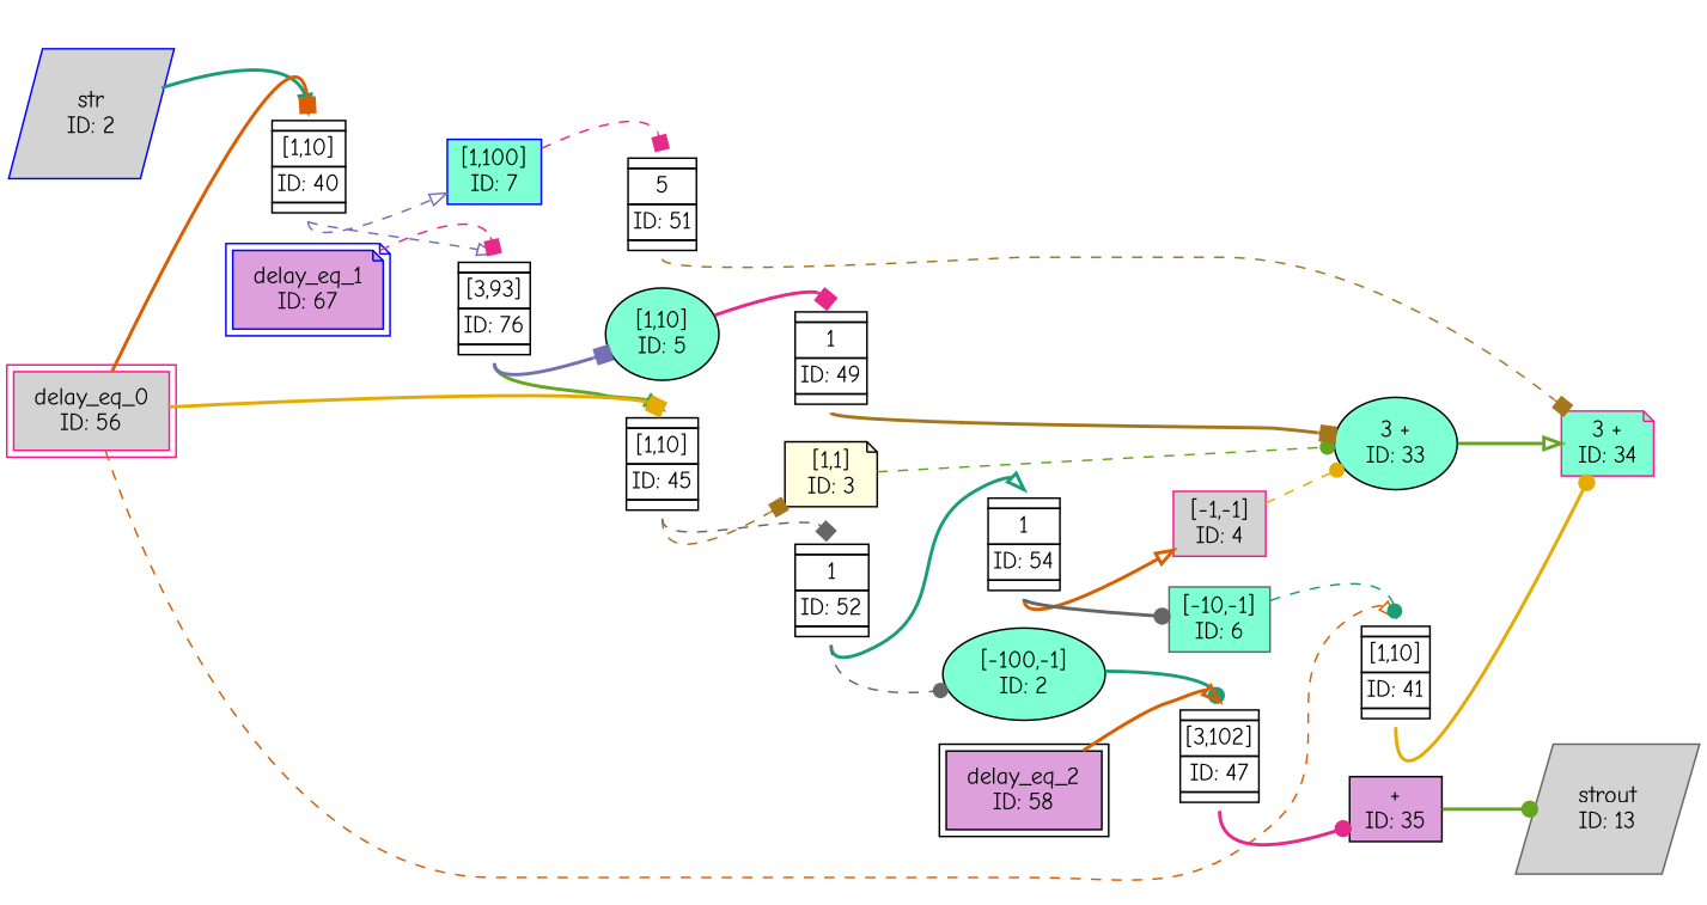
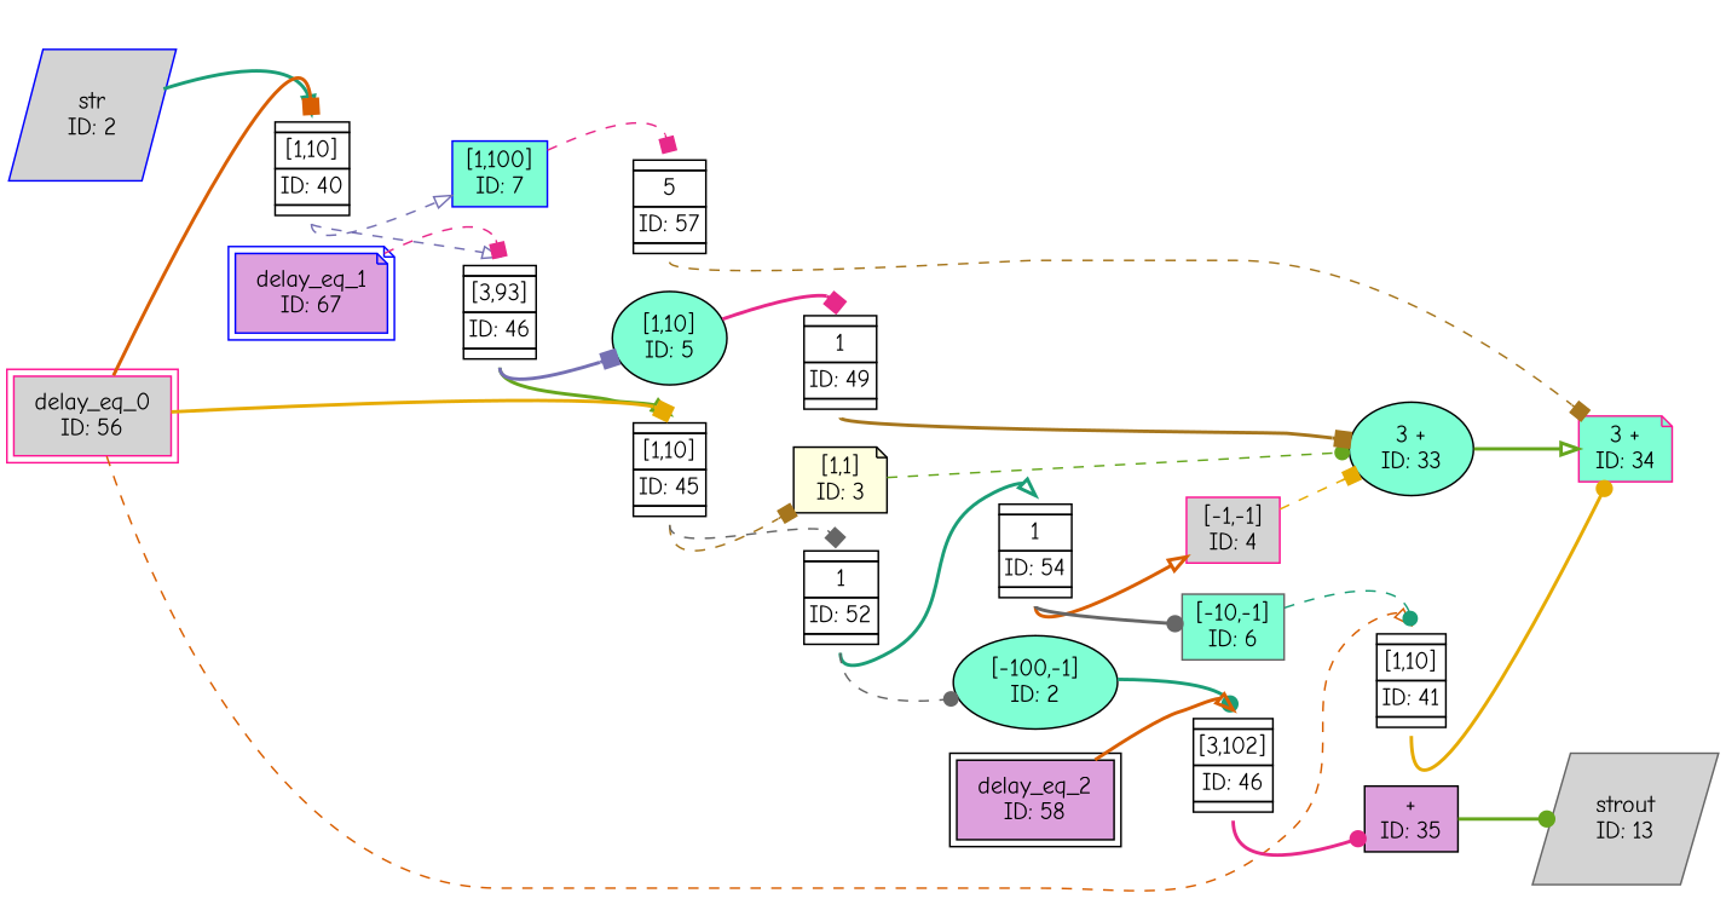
  digraph {
    fontname="Comic Neue"
    rankdir=LR
    node [fontname="Comic Neue" shape=plaintext style=filled]
    edge [arrowhead=box color="/dark28/1" fontname="Comic Neue" photon_data="EDGE,SrcNode:56,SrcNodePort:delay_eq_0" style=bold]
    n1 [color=blue fillcolor=lightgrey label="str\nID: 2" shape=parallelogram]
    n2 [label=<<TABLE BORDER="0" CELLSPACING="0" CELLBORDER="1"> <TR><TD></TD></TR><TR><TD>[1,10]</TD></TR><TR><TD>ID: 40</TD></TR> <TR><TD></TD></TR> </TABLE>> style=""]
-   n3 [label=<<TABLE BORDER="0" CELLSPACING="0" CELLBORDER="1"> <TR><TD></TD></TR><TR><TD>[3,93]</TD></TR><TR><TD>ID: 76</TD></TR> <TR><TD></TD></TR> </TABLE>> style=""]
+   n3 [label=<<TABLE BORDER="0" CELLSPACING="0" CELLBORDER="1"> <TR><TD></TD></TR><TR><TD>[3,93]</TD></TR><TR><TD>ID: 46</TD></TR> <TR><TD></TD></TR> </TABLE>> style=""]
    n4 [color=blue fillcolor=aquamarine label="[1,100]\nID: 7" shape=box]
    n5 [color=deeppink fillcolor=lightgrey label="delay_eq_0\nID: 56" peripheries=2 shape=box]
    n6 [label=<<TABLE BORDER="0" CELLSPACING="0" CELLBORDER="1"> <TR><TD></TD></TR><TR><TD>[1,10]</TD></TR><TR><TD>ID: 45</TD></TR> <TR><TD></TD></TR> </TABLE>> style=""]
    n7 [label=<<TABLE BORDER="0" CELLSPACING="0" CELLBORDER="1"> <TR><TD></TD></TR><TR><TD>[1,10]</TD></TR><TR><TD>ID: 41</TD></TR> <TR><TD></TD></TR> </TABLE>> style=""]
    n8 [color=black fillcolor=lightyellow label="[1,1]\nID: 3" shape=note]
    n9 [label=<<TABLE BORDER="0" CELLSPACING="0" CELLBORDER="1"> <TR><TD></TD></TR><TR><TD>1</TD></TR><TR><TD>ID: 52</TD></TR> <TR><TD></TD></TR> </TABLE>> style=""]
    n10 [color=deeppink fillcolor=aquamarine label="3 +\nID: 34" shape=note]
    n11 [color=black fillcolor=aquamarine label="[1,10]\nID: 5" shape=ellipse]
-   n12 [label=<<TABLE BORDER="0" CELLSPACING="0" CELLBORDER="1"> <TR><TD></TD></TR><TR><TD>5</TD></TR><TR><TD>ID: 51</TD></TR> <TR><TD></TD></TR> </TABLE>> style=""]
+   n12 [label=<<TABLE BORDER="0" CELLSPACING="0" CELLBORDER="1"> <TR><TD></TD></TR><TR><TD>5</TD></TR><TR><TD>ID: 57</TD></TR> <TR><TD></TD></TR> </TABLE>> style=""]
    n13 [color=blue fillcolor=plum label="delay_eq_1\nID: 67" peripheries=2 shape=note]
    n14 [label=<<TABLE BORDER="0" CELLSPACING="0" CELLBORDER="1"> <TR><TD></TD></TR><TR><TD>1</TD></TR><TR><TD>ID: 49</TD></TR> <TR><TD></TD></TR> </TABLE>> style=""]
    n15 [color=black fillcolor=aquamarine label="3 +\nID: 33" shape=ellipse]
    n16 [label=<<TABLE BORDER="0" CELLSPACING="0" CELLBORDER="1"> <TR><TD></TD></TR><TR><TD>1</TD></TR><TR><TD>ID: 54</TD></TR> <TR><TD></TD></TR> </TABLE>> style=""]
    n17 [color=black fillcolor=aquamarine label="[-100,-1]\nID: 2" shape=ellipse]
    n18 [color=deeppink fillcolor=lightgrey label="[-1,-1]\nID: 4" shape=box]
    n19 [color=gray40 fillcolor=aquamarine label="[-10,-1]\nID: 6" shape=box]
-   n20 [label=<<TABLE BORDER="0" CELLSPACING="0" CELLBORDER="1"> <TR><TD></TD></TR><TR><TD>[3,102]</TD></TR><TR><TD>ID: 47</TD></TR> <TR><TD></TD></TR> </TABLE>> style=""]
+   n20 [label=<<TABLE BORDER="0" CELLSPACING="0" CELLBORDER="1"> <TR><TD></TD></TR><TR><TD>[3,102]</TD></TR><TR><TD>ID: 46</TD></TR> <TR><TD></TD></TR> </TABLE>> style=""]
    n21 [color=black fillcolor=plum label="+\nID: 35" shape=box]
    n22 [color=gray40 fillcolor=lightgrey label="strout\nID: 13" shape=parallelogram]
    n23 [color=black fillcolor=plum label="delay_eq_2\nID: 58" peripheries=2 shape=box]
    n1 -> n2 [arrowhead=onormal headport=n photon_data="EDGE,SrcNode:2,SrcNodePort:data"]
    n2 -> n3 [arrowhead=onormal color="/dark28/3" headport=n photon_data="EDGE,SrcNode:40,SrcNodePort:output" style=dashed tailport=s]
    n2 -> n4 [arrowhead=onormal color="/dark28/3" photon_data="EDGE,SrcNode:40,SrcNodePort:output" style=dashed tailport=s]
    n3 -> n6 [arrowhead=onormal color="/dark28/5" headport=n photon_data="EDGE,SrcNode:46,SrcNodePort:output" tailport=s]
    n3 -> n11 [color="/dark28/3" photon_data="EDGE,SrcNode:46,SrcNodePort:output" tailport=s]
    n4 -> n12 [color="/dark28/4" headport=n photon_data="EDGE,SrcNode:7,SrcNodePort:output" style=dashed]
    n5 -> n2 [color="/dark28/2" headport=n]
    n5 -> n6 [color="/dark28/6" headport=n]
    n5 -> n7 [arrowhead=onormal color="/dark28/2" headport=n style=dashed]
    n6 -> n8 [color="/dark28/7" photon_data="EDGE,SrcNode:45,SrcNodePort:output" style=dashed tailport=s]
    n6 -> n9 [color="/dark28/8" headport=n photon_data="EDGE,SrcNode:45,SrcNodePort:output" style=dashed tailport=s]
    n7 -> n10 [arrowhead=dot color="/dark28/6" photon_data="EDGE,SrcNode:41,SrcNodePort:output" tailport=s]
    n8 -> n15 [arrowhead=dot color="/dark28/5" photon_data="EDGE,SrcNode:3,SrcNodePort:output" style=dashed]
    n9 -> n16 [arrowhead=onormal headport=n photon_data="EDGE,SrcNode:52,SrcNodePort:output" tailport=s]
    n9 -> n17 [arrowhead=dot color="/dark28/8" photon_data="EDGE,SrcNode:52,SrcNodePort:output" style=dashed tailport=s]
    n11 -> n14 [color="/dark28/4" headport=n photon_data="EDGE,SrcNode:5,SrcNodePort:output"]
    n12 -> n10 [color="/dark28/7" photon_data="EDGE,SrcNode:51,SrcNodePort:output" style=dashed tailport=s]
    n13 -> n3 [color="/dark28/4" headport=n photon_data="EDGE,SrcNode:57,SrcNodePort:delay_eq_1" style=dashed]
    n14 -> n15 [color="/dark28/7" photon_data="EDGE,SrcNode:49,SrcNodePort:output" tailport=s]
    n15 -> n10 [arrowhead=onormal color="/dark28/5" photon_data="EDGE,SrcNode:33,SrcNodePort:result"]
    n16 -> n18 [arrowhead=onormal color="/dark28/2" photon_data="EDGE,SrcNode:54,SrcNodePort:output" tailport=s]
    n16 -> n19 [arrowhead=dot color="/dark28/8" photon_data="EDGE,SrcNode:54,SrcNodePort:output" tailport=s]
    n17 -> n20 [arrowhead=dot headport=n photon_data="EDGE,SrcNode:8,SrcNodePort:output"]
-   n18 -> n15 [arrowhead=dot color="/dark28/6" photon_data="EDGE,SrcNode:4,SrcNodePort:output" style=dashed]
+   n18 -> n15 [color="/dark28/6" photon_data="EDGE,SrcNode:4,SrcNodePort:output" style=dashed]
    n19 -> n7 [arrowhead=dot headport=n photon_data="EDGE,SrcNode:6,SrcNodePort:output" style=dashed]
    n20 -> n21 [arrowhead=dot color="/dark28/4" photon_data="EDGE,SrcNode:47,SrcNodePort:output" tailport=s]
    n21 -> n22 [arrowhead=dot color="/dark28/5" photon_data="EDGE,SrcNode:35,SrcNodePort:result"]
    n23 -> n20 [arrowhead=onormal color="/dark28/2" headport=n photon_data="EDGE,SrcNode:58,SrcNodePort:delay_eq_2"]
  }
